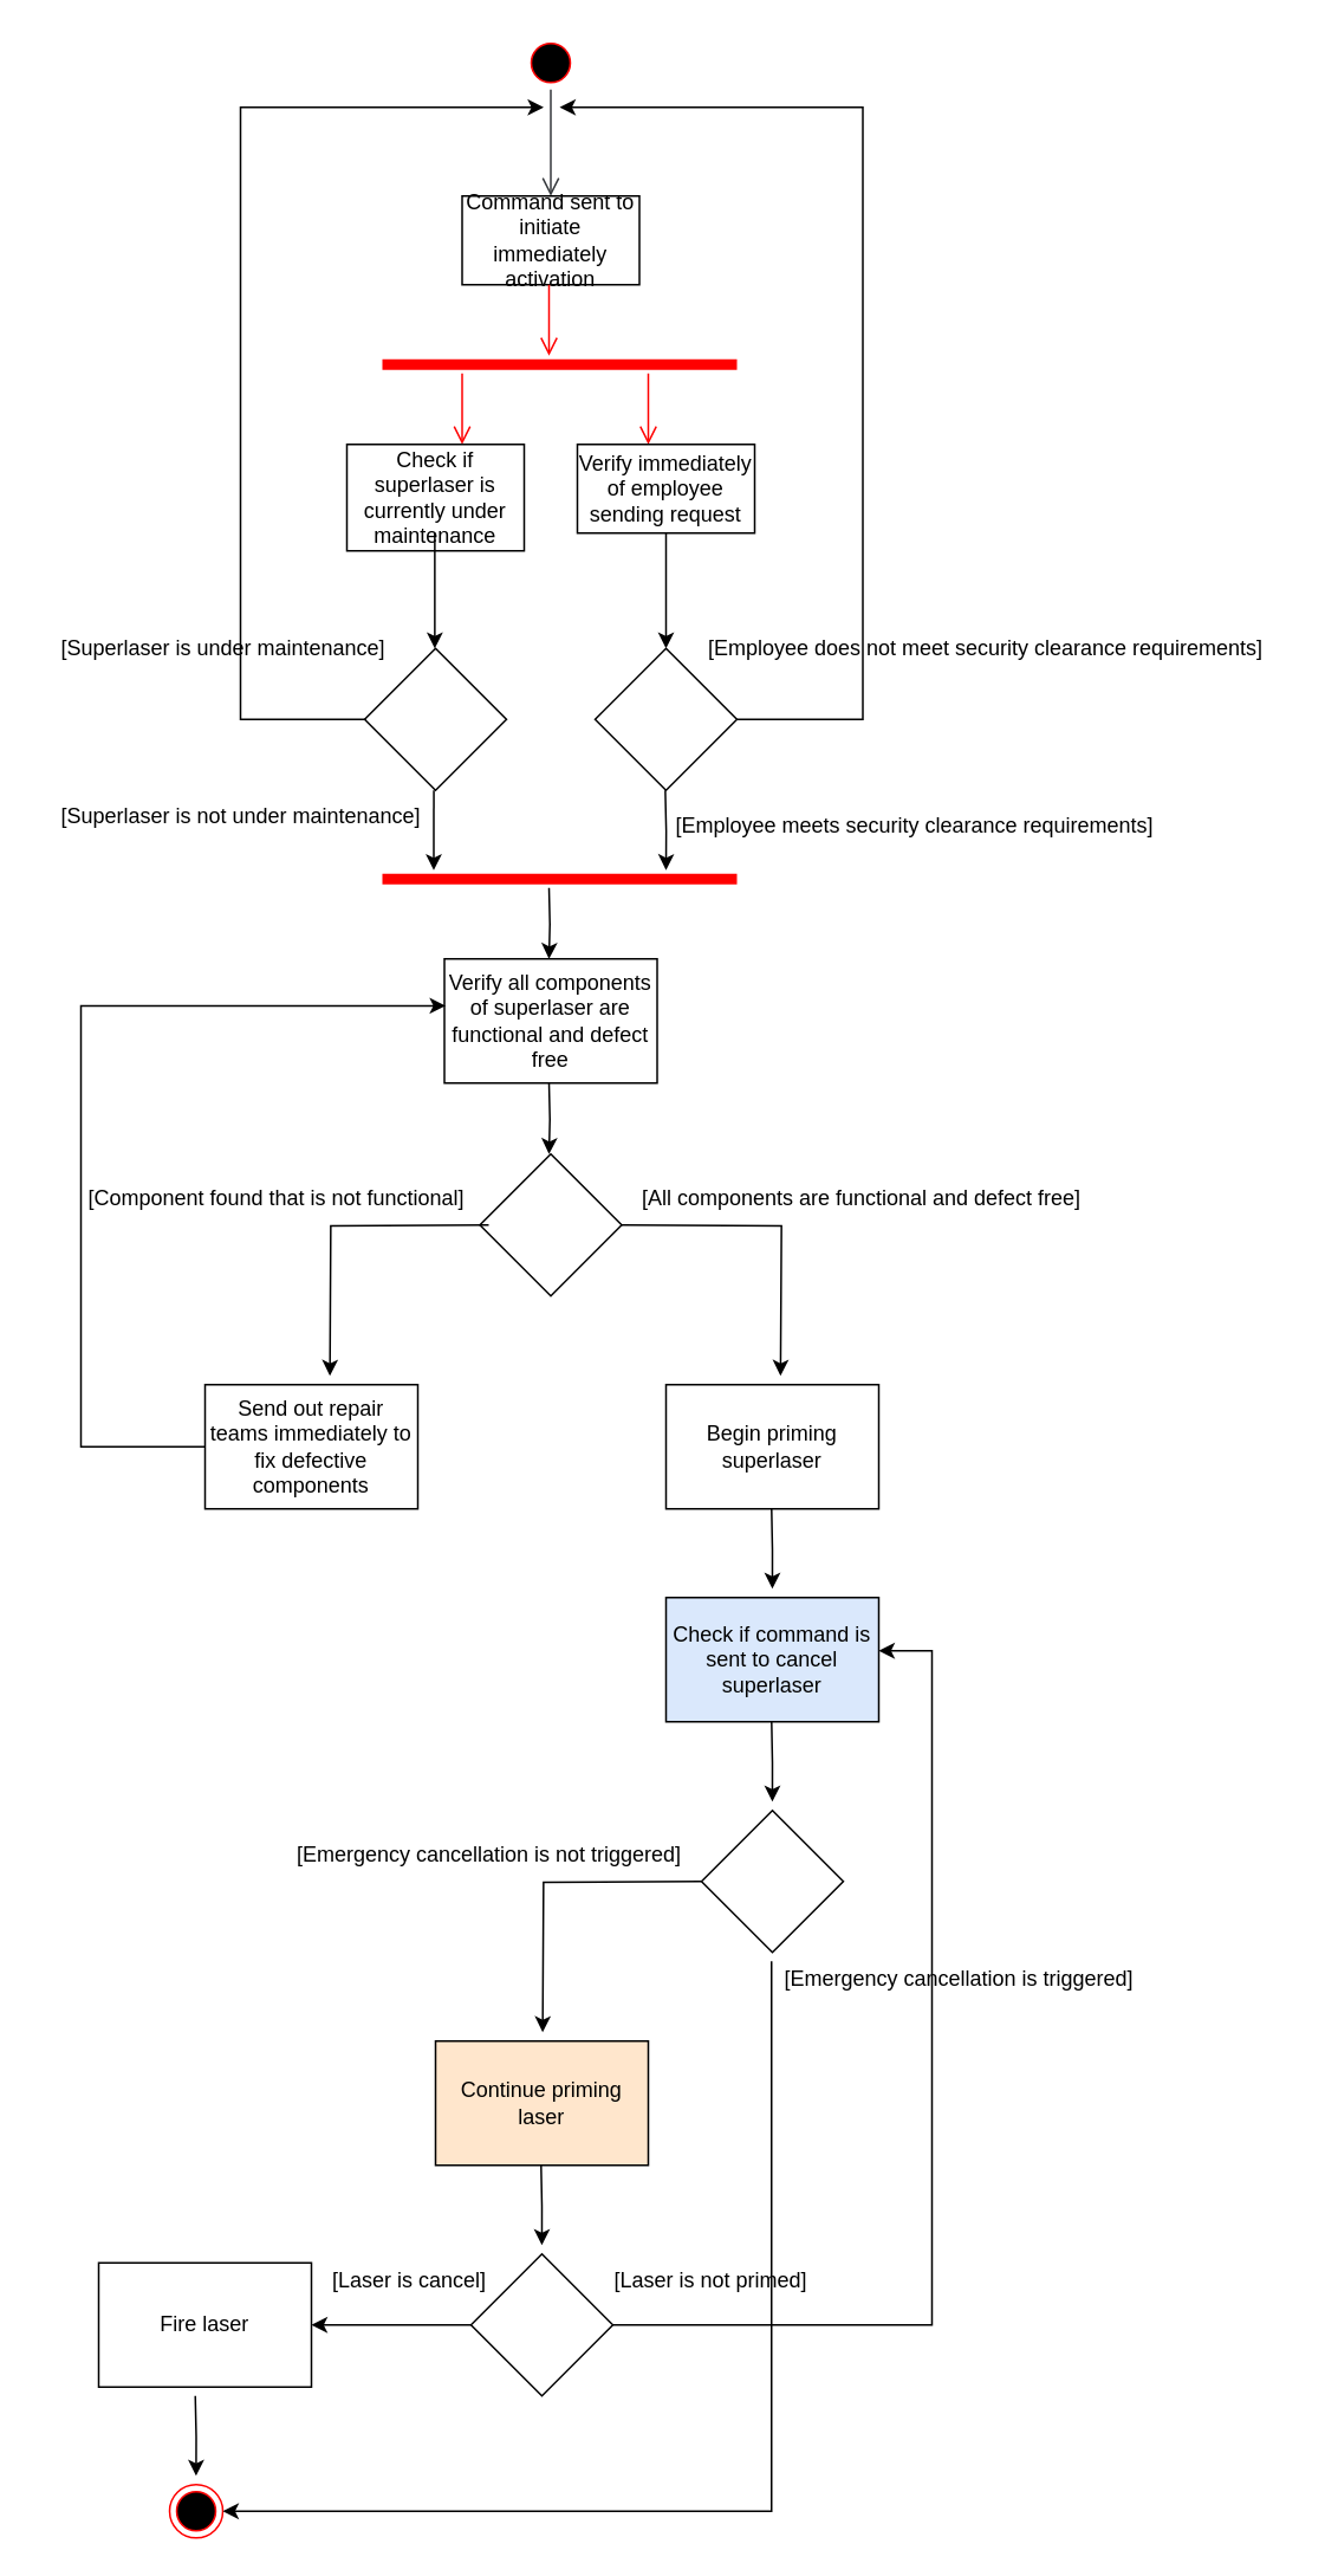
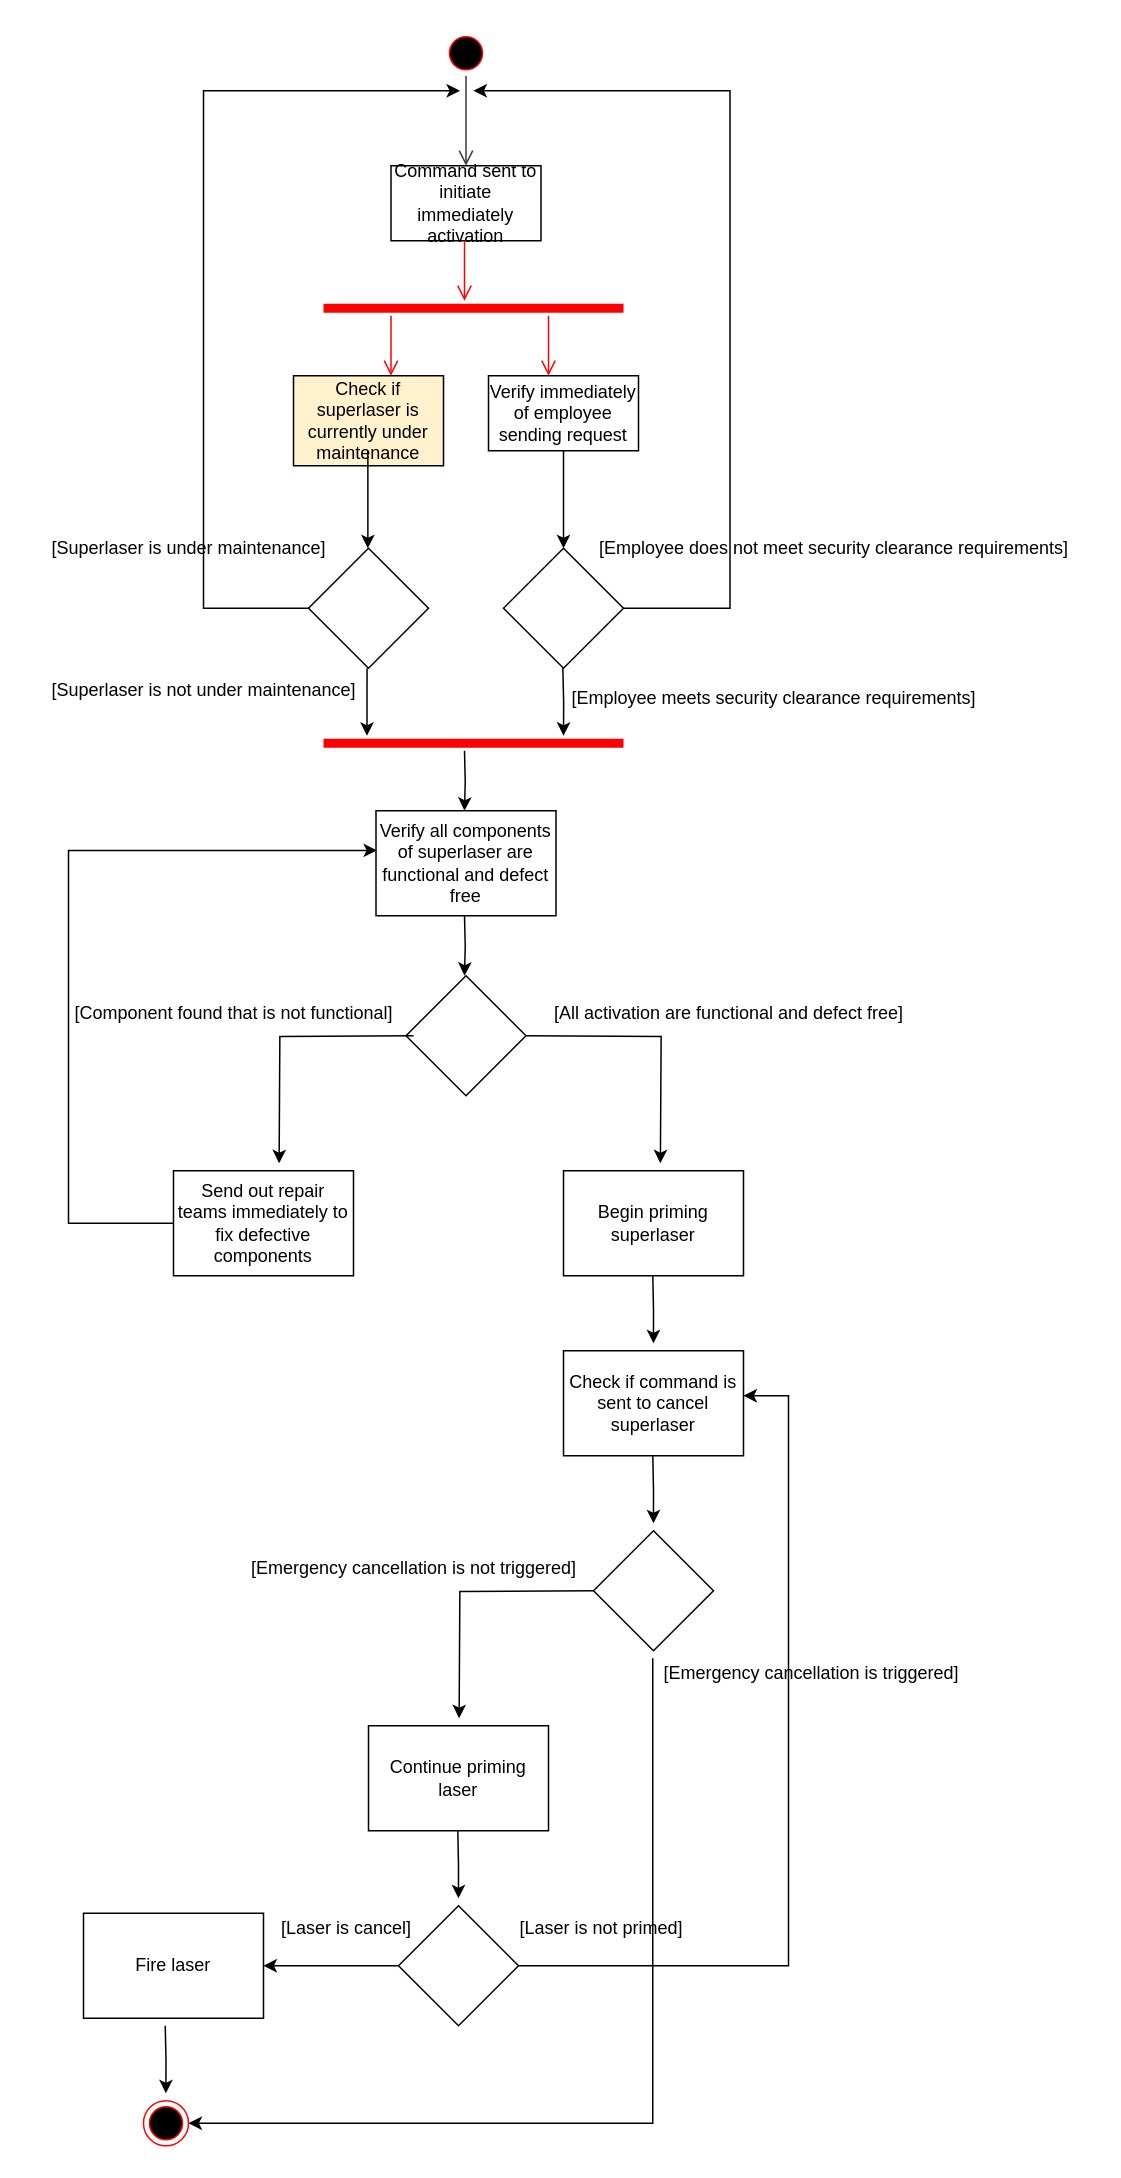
  <mxCell id="0" />
  <mxCell id="1" parent="0" />
  <mxCell id="2" value="" style="ellipse;html=1;shape=startState;fillColor=#000000;strokeColor=#ff0000;" vertex="1" parent="1"><mxGeometry x="295" y="20" width="30" height="30" as="geometry" /></mxCell>
  <mxCell id="3" value="" style="edgeStyle=orthogonalEdgeStyle;html=1;verticalAlign=bottom;endArrow=open;endSize=8;strokeColor=light-dark(#36393D,#FAFCFF);rounded=0;fillColor=#f9f7ed;" edge="1" source="2" parent="1"><mxGeometry relative="1" as="geometry"><mxPoint x="310" y="110" as="targetPoint" /></mxGeometry></mxCell>
  <mxCell id="4" value="" style="ellipse;html=1;shape=endState;fillColor=#000000;strokeColor=#ff0000;" vertex="1" parent="1"><mxGeometry x="95" y="1400" width="30" height="30" as="geometry" /></mxCell>
  <mxCell id="5" value="Command sent to initiate immediately activation" style="html=1;dashed=0;whiteSpace=wrap;" vertex="1" parent="1"><mxGeometry x="260" y="110" width="100" height="50" as="geometry" /></mxCell>
  <mxCell id="6" value="" style="shape=line;html=1;strokeWidth=6;strokeColor=#ff0000;" vertex="1" parent="1"><mxGeometry x="215" y="490" width="200" height="10" as="geometry" /></mxCell>
  <mxCell id="7" value="" style="edgeStyle=orthogonalEdgeStyle;html=1;verticalAlign=bottom;endArrow=open;endSize=8;strokeColor=light-dark(#FF0000,#FFFFFF);rounded=0;" edge="1" parent="1"><mxGeometry relative="1" as="geometry"><mxPoint x="309" y="200" as="targetPoint" /><mxPoint x="309" y="160" as="sourcePoint" /></mxGeometry></mxCell>
  <mxCell id="8" value="" style="edgeStyle=orthogonalEdgeStyle;html=1;verticalAlign=bottom;endArrow=open;endSize=8;strokeColor=light-dark(#FF0000,#FFFFFF);rounded=0;" edge="1" parent="1"><mxGeometry relative="1" as="geometry"><mxPoint x="260" y="250" as="targetPoint" /><mxPoint x="260" y="210" as="sourcePoint" /></mxGeometry></mxCell>
  <mxCell id="9" value="" style="edgeStyle=orthogonalEdgeStyle;html=1;verticalAlign=bottom;endArrow=open;endSize=8;strokeColor=light-dark(#FF0000,#FFFFFF);rounded=0;" edge="1" parent="1"><mxGeometry relative="1" as="geometry"><mxPoint x="365" y="250" as="targetPoint" /><mxPoint x="365" y="210" as="sourcePoint" /></mxGeometry></mxCell>
- <mxCell id="10" value="Check if superlaser is currently under maintenance" style="html=1;dashed=0;whiteSpace=wrap;" vertex="1" parent="1"><mxGeometry x="195" y="250" width="100" height="60" as="geometry" /></mxCell>
+ <mxCell id="10" value="Check if superlaser is currently under maintenance" style="html=1;dashed=0;whiteSpace=wrap;fillColor=#fff2cc;" vertex="1" parent="1"><mxGeometry x="195" y="250" width="100" height="60" as="geometry" /></mxCell>
  <mxCell id="11" value="" style="edgeStyle=orthogonalEdgeStyle;rounded=0;orthogonalLoop=1;jettySize=auto;html=1;" edge="1" parent="1" source="12" target="13"><mxGeometry relative="1" as="geometry" /></mxCell>
  <mxCell id="12" value="Verify immediately of employee sending request" style="html=1;dashed=0;whiteSpace=wrap;" vertex="1" parent="1"><mxGeometry x="325" y="250" width="100" height="50" as="geometry" /></mxCell>
  <mxCell id="13" value="" style="rhombus;whiteSpace=wrap;html=1;dashed=0;" vertex="1" parent="1"><mxGeometry x="335" y="365" width="80" height="80" as="geometry" /></mxCell>
  <mxCell id="14" value="" style="edgeStyle=orthogonalEdgeStyle;rounded=0;orthogonalLoop=1;jettySize=auto;html=1;exitX=1;exitY=0.5;exitDx=0;exitDy=0;" edge="1" parent="1" source="13"><mxGeometry relative="1" as="geometry"><mxPoint x="475" y="350" as="sourcePoint" /><mxPoint x="315" y="60" as="targetPoint" /><Array as="points"><mxPoint x="486" y="405" /><mxPoint x="486" y="60" /></Array></mxGeometry></mxCell>
  <mxCell id="15" value="&lt;font&gt;[Employee does not meet security clearance requirements]&lt;/font&gt;" style="text;html=1;align=center;verticalAlign=middle;resizable=0;points=[];autosize=1;strokeColor=none;fillColor=none;" vertex="1" parent="1"><mxGeometry x="385" y="350" width="340" height="30" as="geometry" /></mxCell>
  <mxCell id="16" value="" style="shape=line;html=1;strokeWidth=6;strokeColor=#ff0000;" vertex="1" parent="1"><mxGeometry x="215" y="200" width="200" height="10" as="geometry" /></mxCell>
  <mxCell id="17" value="" style="edgeStyle=orthogonalEdgeStyle;rounded=0;orthogonalLoop=1;jettySize=auto;html=1;" edge="1" parent="1"><mxGeometry relative="1" as="geometry"><mxPoint x="374.58" y="445" as="sourcePoint" /><mxPoint x="375" y="490" as="targetPoint" /></mxGeometry></mxCell>
  <mxCell id="18" value="" style="rhombus;whiteSpace=wrap;html=1;dashed=0;" vertex="1" parent="1"><mxGeometry x="205" y="365" width="80" height="80" as="geometry" /></mxCell>
  <mxCell id="19" value="" style="edgeStyle=orthogonalEdgeStyle;rounded=0;orthogonalLoop=1;jettySize=auto;html=1;" edge="1" parent="1"><mxGeometry relative="1" as="geometry"><mxPoint x="244.58" y="300" as="sourcePoint" /><mxPoint x="244.58" y="365" as="targetPoint" /></mxGeometry></mxCell>
  <mxCell id="20" value="&lt;font&gt;[Superlaser is not under maintenance]&lt;/font&gt;" style="text;html=1;align=center;verticalAlign=middle;resizable=0;points=[];autosize=1;strokeColor=none;fillColor=none;" vertex="1" parent="1"><mxGeometry x="20" y="445" width="230" height="30" as="geometry" /></mxCell>
  <mxCell id="21" value="&lt;font&gt;[Superlaser is under maintenance]&lt;/font&gt;" style="text;html=1;align=center;verticalAlign=middle;resizable=0;points=[];autosize=1;strokeColor=none;fillColor=none;" vertex="1" parent="1"><mxGeometry x="20" y="350" width="210" height="30" as="geometry" /></mxCell>
  <mxCell id="22" value="&lt;font&gt;[Employee meets security clearance requirements]&lt;/font&gt;" style="text;html=1;align=center;verticalAlign=middle;resizable=0;points=[];autosize=1;strokeColor=none;fillColor=none;" vertex="1" parent="1"><mxGeometry x="370" y="450" width="290" height="30" as="geometry" /></mxCell>
  <mxCell id="23" value="" style="edgeStyle=orthogonalEdgeStyle;rounded=0;orthogonalLoop=1;jettySize=auto;html=1;" edge="1" parent="1"><mxGeometry relative="1" as="geometry"><mxPoint x="244.03" y="445" as="sourcePoint" /><mxPoint x="244" y="490" as="targetPoint" /></mxGeometry></mxCell>
  <mxCell id="24" value="" style="edgeStyle=orthogonalEdgeStyle;rounded=0;orthogonalLoop=1;jettySize=auto;html=1;exitX=1;exitY=0.5;exitDx=0;exitDy=0;" edge="1" parent="1"><mxGeometry relative="1" as="geometry"><mxPoint x="206" y="405" as="sourcePoint" /><mxPoint x="306" y="60" as="targetPoint" /><Array as="points"><mxPoint x="135" y="405" /><mxPoint x="135" y="60" /></Array></mxGeometry></mxCell>
  <mxCell id="25" value="" style="edgeStyle=orthogonalEdgeStyle;rounded=0;orthogonalLoop=1;jettySize=auto;html=1;" edge="1" parent="1"><mxGeometry relative="1" as="geometry"><mxPoint x="309" y="500" as="sourcePoint" /><mxPoint x="309" y="540" as="targetPoint" /></mxGeometry></mxCell>
  <mxCell id="26" value="Verify all components of superlaser are functional and defect free" style="html=1;dashed=0;whiteSpace=wrap;" vertex="1" parent="1"><mxGeometry x="250" y="540" width="120" height="70" as="geometry" /></mxCell>
  <mxCell id="27" value="" style="edgeStyle=orthogonalEdgeStyle;rounded=0;orthogonalLoop=1;jettySize=auto;html=1;" edge="1" parent="1"><mxGeometry relative="1" as="geometry"><mxPoint x="309" y="610" as="sourcePoint" /><mxPoint x="309" y="650" as="targetPoint" /></mxGeometry></mxCell>
  <mxCell id="28" value="" style="rhombus;whiteSpace=wrap;html=1;dashed=0;" vertex="1" parent="1"><mxGeometry x="270" y="650" width="80" height="80" as="geometry" /></mxCell>
- <mxCell id="29" value="&lt;font&gt;[All components are functional and defect free]&lt;/font&gt;" style="text;html=1;align=center;verticalAlign=middle;resizable=0;points=[];autosize=1;strokeColor=none;fillColor=none;" vertex="1" parent="1"><mxGeometry x="350" y="660" width="270" height="30" as="geometry" /></mxCell>
+ <mxCell id="29" value="&lt;font&gt;[All activation are functional and defect free]&lt;/font&gt;" style="text;html=1;align=center;verticalAlign=middle;resizable=0;points=[];autosize=1;strokeColor=none;fillColor=none;" vertex="1" parent="1"><mxGeometry x="350" y="660" width="270" height="30" as="geometry" /></mxCell>
  <mxCell id="30" value="&lt;font&gt;[Component found that is not functional]&lt;/font&gt;" style="text;html=1;align=center;verticalAlign=middle;resizable=0;points=[];autosize=1;strokeColor=none;fillColor=none;" vertex="1" parent="1"><mxGeometry x="35" y="660" width="240" height="30" as="geometry" /></mxCell>
  <mxCell id="31" value="" style="edgeStyle=orthogonalEdgeStyle;rounded=0;orthogonalLoop=1;jettySize=auto;html=1;" edge="1" parent="1"><mxGeometry relative="1" as="geometry"><mxPoint x="275" y="690" as="sourcePoint" /><mxPoint x="185.42" y="775" as="targetPoint" /></mxGeometry></mxCell>
  <mxCell id="32" value="" style="edgeStyle=orthogonalEdgeStyle;rounded=0;orthogonalLoop=1;jettySize=auto;html=1;" edge="1" parent="1"><mxGeometry relative="1" as="geometry"><mxPoint x="350" y="690" as="sourcePoint" /><mxPoint x="439.58" y="775" as="targetPoint" /></mxGeometry></mxCell>
  <mxCell id="33" value="Send out repair teams immediately to fix defective components" style="html=1;dashed=0;whiteSpace=wrap;" vertex="1" parent="1"><mxGeometry x="115" y="780" width="120" height="70" as="geometry" /></mxCell>
  <mxCell id="34" value="" style="edgeStyle=orthogonalEdgeStyle;rounded=0;orthogonalLoop=1;jettySize=auto;html=1;entryX=0.006;entryY=0.378;entryDx=0;entryDy=0;entryPerimeter=0;exitX=0;exitY=0.5;exitDx=0;exitDy=0;" edge="1" parent="1" source="33" target="26"><mxGeometry relative="1" as="geometry"><mxPoint x="115" y="855" as="sourcePoint" /><mxPoint x="25" y="570" as="targetPoint" /><Array as="points"><mxPoint x="45" y="815" /><mxPoint x="45" y="566" /></Array></mxGeometry></mxCell>
  <mxCell id="35" value="Begin priming superlaser" style="html=1;dashed=0;whiteSpace=wrap;" vertex="1" parent="1"><mxGeometry x="375" y="780" width="120" height="70" as="geometry" /></mxCell>
  <mxCell id="36" value="" style="rhombus;whiteSpace=wrap;html=1;dashed=0;" vertex="1" parent="1"><mxGeometry x="395" y="1020" width="80" height="80" as="geometry" /></mxCell>
  <mxCell id="37" value="" style="edgeStyle=orthogonalEdgeStyle;rounded=0;orthogonalLoop=1;jettySize=auto;html=1;" edge="1" parent="1"><mxGeometry relative="1" as="geometry"><mxPoint x="434.53" y="850" as="sourcePoint" /><mxPoint x="434.98" y="895" as="targetPoint" /></mxGeometry></mxCell>
- <mxCell id="38" value="Check if command is sent to cancel superlaser" style="html=1;dashed=0;whiteSpace=wrap;fillColor=#dae8fc;" vertex="1" parent="1"><mxGeometry x="375" y="900" width="120" height="70" as="geometry" /></mxCell>
+ <mxCell id="38" value="Check if command is sent to cancel superlaser" style="html=1;dashed=0;whiteSpace=wrap;" vertex="1" parent="1"><mxGeometry x="375" y="900" width="120" height="70" as="geometry" /></mxCell>
  <mxCell id="39" value="" style="edgeStyle=orthogonalEdgeStyle;rounded=0;orthogonalLoop=1;jettySize=auto;html=1;" edge="1" parent="1"><mxGeometry relative="1" as="geometry"><mxPoint x="434.54" y="970" as="sourcePoint" /><mxPoint x="434.99" y="1015" as="targetPoint" /></mxGeometry></mxCell>
  <mxCell id="40" value="&lt;font&gt;[Emergency cancellation is not triggered]&lt;/font&gt;" style="text;html=1;align=center;verticalAlign=middle;resizable=0;points=[];autosize=1;strokeColor=none;fillColor=none;" vertex="1" parent="1"><mxGeometry x="155" y="1030" width="240" height="30" as="geometry" /></mxCell>
  <mxCell id="41" value="" style="edgeStyle=orthogonalEdgeStyle;rounded=0;orthogonalLoop=1;jettySize=auto;html=1;" edge="1" parent="1"><mxGeometry relative="1" as="geometry"><mxPoint x="395" y="1060" as="sourcePoint" /><mxPoint x="305.42" y="1145" as="targetPoint" /></mxGeometry></mxCell>
- <mxCell id="42" value="Continue priming laser" style="html=1;dashed=0;whiteSpace=wrap;fillColor=#ffe6cc;" vertex="1" parent="1"><mxGeometry x="245" y="1150" width="120" height="70" as="geometry" /></mxCell>
+ <mxCell id="42" value="Continue priming laser" style="html=1;dashed=0;whiteSpace=wrap;" vertex="1" parent="1"><mxGeometry x="245" y="1150" width="120" height="70" as="geometry" /></mxCell>
  <mxCell id="43" value="" style="rhombus;whiteSpace=wrap;html=1;dashed=0;" vertex="1" parent="1"><mxGeometry x="265" y="1270" width="80" height="80" as="geometry" /></mxCell>
  <mxCell id="44" value="" style="edgeStyle=orthogonalEdgeStyle;rounded=0;orthogonalLoop=1;jettySize=auto;html=1;" edge="1" parent="1"><mxGeometry relative="1" as="geometry"><mxPoint x="304.53" y="1220" as="sourcePoint" /><mxPoint x="304.98" y="1265" as="targetPoint" /></mxGeometry></mxCell>
  <mxCell id="45" value="&lt;font&gt;[Laser is cancel]&lt;/font&gt;" style="text;html=1;align=center;verticalAlign=middle;resizable=0;points=[];autosize=1;strokeColor=none;fillColor=none;" vertex="1" parent="1"><mxGeometry x="175" y="1270" width="110" height="30" as="geometry" /></mxCell>
  <mxCell id="46" value="&lt;font&gt;[Laser is not primed]&lt;/font&gt;" style="text;html=1;align=center;verticalAlign=middle;resizable=0;points=[];autosize=1;strokeColor=none;fillColor=none;" vertex="1" parent="1"><mxGeometry x="335" y="1270" width="130" height="30" as="geometry" /></mxCell>
  <mxCell id="47" value="" style="edgeStyle=orthogonalEdgeStyle;rounded=0;orthogonalLoop=1;jettySize=auto;html=1;exitX=1;exitY=0.5;exitDx=0;exitDy=0;" edge="1" parent="1" source="43"><mxGeometry relative="1" as="geometry"><mxPoint x="631" y="1209" as="sourcePoint" /><mxPoint x="495" y="930" as="targetPoint" /><Array as="points"><mxPoint x="525" y="1310" /><mxPoint x="525" y="930" /></Array></mxGeometry></mxCell>
  <mxCell id="48" value="Fire laser" style="html=1;dashed=0;whiteSpace=wrap;" vertex="1" parent="1"><mxGeometry x="55" y="1275" width="120" height="70" as="geometry" /></mxCell>
  <mxCell id="49" value="" style="edgeStyle=orthogonalEdgeStyle;rounded=0;orthogonalLoop=1;jettySize=auto;html=1;exitX=0;exitY=0.5;exitDx=0;exitDy=0;entryX=1;entryY=0.5;entryDx=0;entryDy=0;" edge="1" parent="1" source="43" target="48"><mxGeometry relative="1" as="geometry"><mxPoint x="215" y="1315" as="sourcePoint" /><mxPoint x="215.45" y="1360" as="targetPoint" /></mxGeometry></mxCell>
  <mxCell id="50" value="" style="edgeStyle=orthogonalEdgeStyle;rounded=0;orthogonalLoop=1;jettySize=auto;html=1;" edge="1" parent="1"><mxGeometry relative="1" as="geometry"><mxPoint x="109.49" y="1350" as="sourcePoint" /><mxPoint x="109.94" y="1395" as="targetPoint" /></mxGeometry></mxCell>
  <mxCell id="51" value="&lt;font&gt;[Emergency cancellation is triggered]&lt;/font&gt;" style="text;html=1;align=center;verticalAlign=middle;resizable=0;points=[];autosize=1;strokeColor=none;fillColor=none;" vertex="1" parent="1"><mxGeometry x="430" y="1100" width="220" height="30" as="geometry" /></mxCell>
  <mxCell id="52" value="" style="edgeStyle=orthogonalEdgeStyle;rounded=0;orthogonalLoop=1;jettySize=auto;html=1;entryX=1;entryY=0.5;entryDx=0;entryDy=0;" edge="1" parent="1" target="4"><mxGeometry relative="1" as="geometry"><mxPoint x="434.5" y="1105" as="sourcePoint" /><mxPoint x="435" y="1390" as="targetPoint" /><Array as="points"><mxPoint x="435" y="1415" /></Array></mxGeometry></mxCell>
